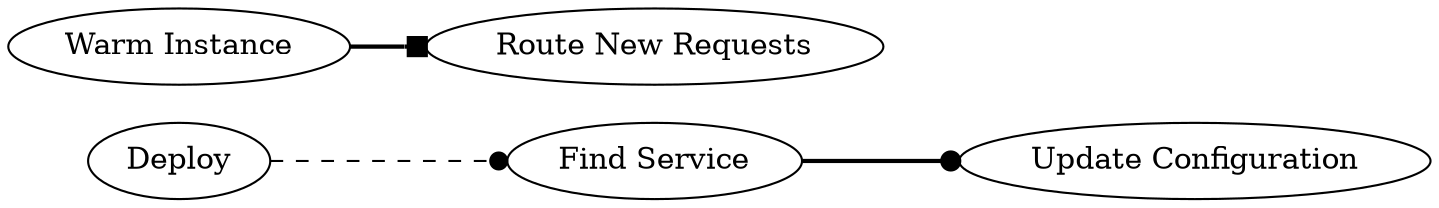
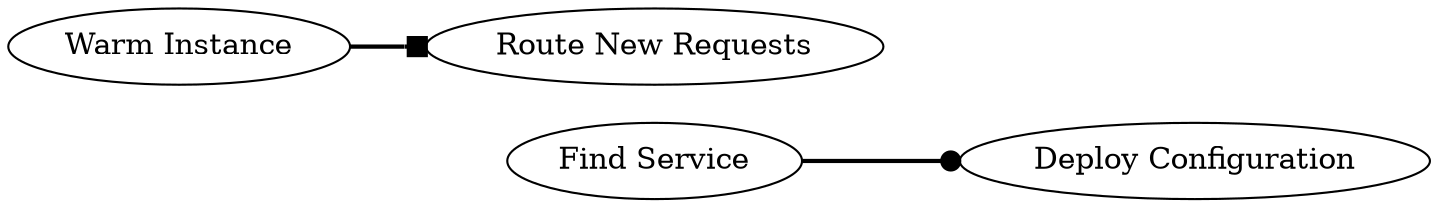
  digraph {
    rankdir=LR
    edge [arrowhead=dot style=bold]
-   Deploy
    "Find Service"
-   "Update Configuration"
+   "Update Configuration" [label="Deploy Configuration"]
    "Warm Instance"
    "Route New Requests"
-   Deploy -> "Find Service" [style=dashed]
    "Find Service" -> "Update Configuration"
    "Warm Instance" -> "Route New Requests" [arrowhead=box]
  }
